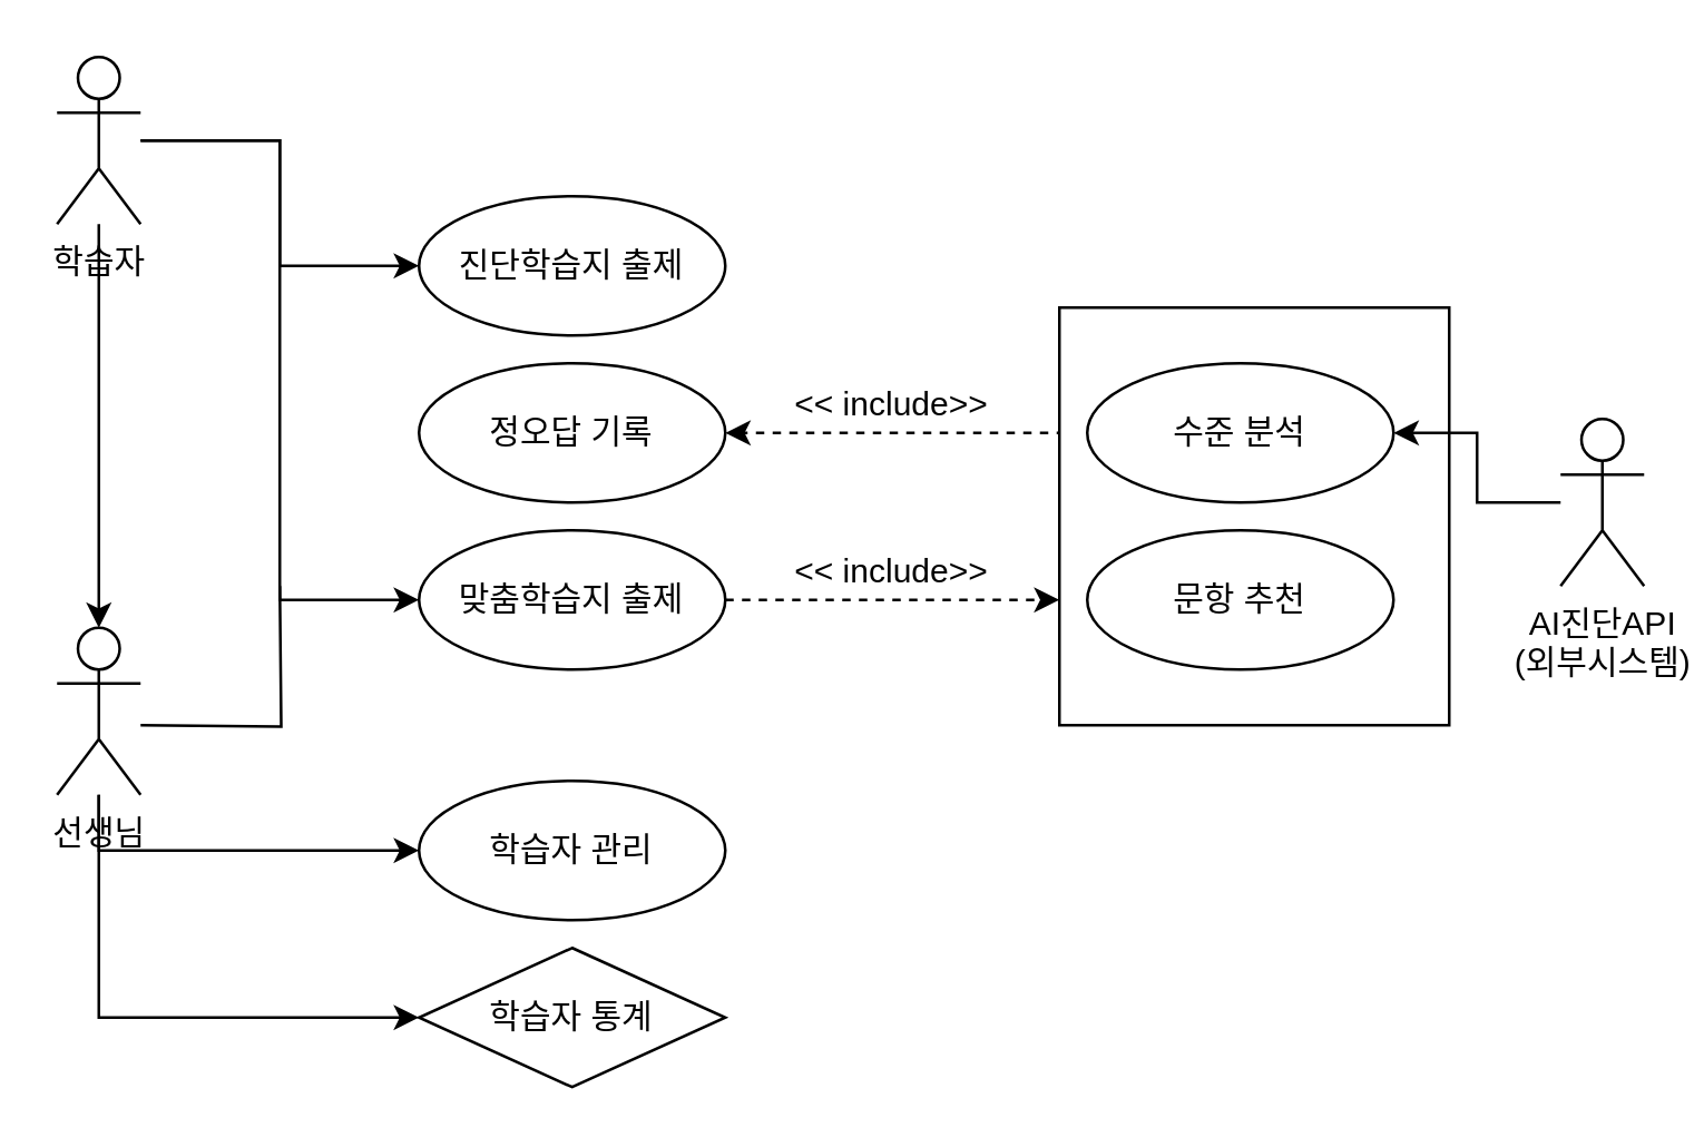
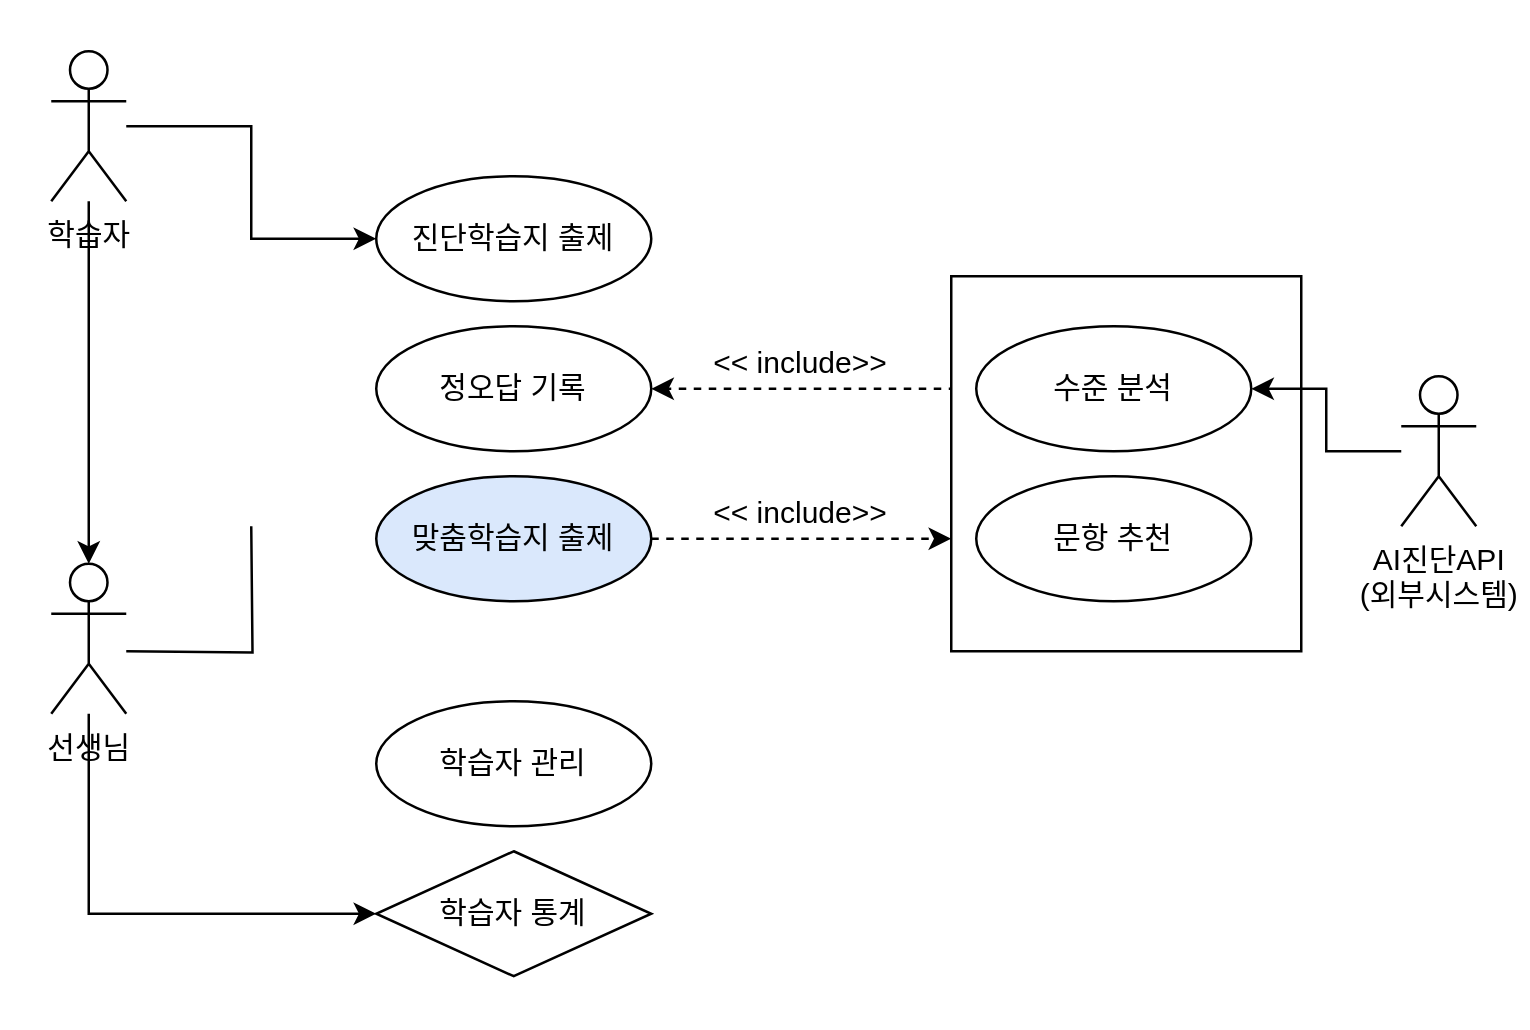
  <mxCell id="0" />
  <mxCell id="1" parent="0" />
  <mxCell id="2" style="edgeStyle=orthogonalEdgeStyle;rounded=0;orthogonalLoop=1;jettySize=auto;html=1;exitX=0;exitY=0.5;exitDx=0;exitDy=0;entryX=1;entryY=0.5;entryDx=0;entryDy=0;dashed=1;" parent="1" source="3" target="9" edge="1"><mxGeometry relative="1" as="geometry"><Array as="points"><mxPoint x="390" y="155" /></Array></mxGeometry></mxCell>
  <mxCell id="3" value="" style="rounded=0;whiteSpace=wrap;html=1;" parent="1" vertex="1"><mxGeometry x="380" y="110" width="140" height="150" as="geometry" /></mxCell>
  <mxCell id="4" style="edgeStyle=orthogonalEdgeStyle;rounded=0;orthogonalLoop=1;jettySize=auto;html=1;dashed=1;" parent="1" source="5" edge="1"><mxGeometry relative="1" as="geometry"><mxPoint x="380" y="215" as="targetPoint" /><Array as="points"><mxPoint x="380" y="215" /></Array></mxGeometry></mxCell>
- <mxCell id="5" value="맞춤학습지 출제" style="ellipse;whiteSpace=wrap;html=1;" parent="1" vertex="1"><mxGeometry x="150" y="190" width="110" height="50" as="geometry" /></mxCell>
+ <mxCell id="5" value="맞춤학습지 출제" style="ellipse;whiteSpace=wrap;html=1;fillColor=#dae8fc;" parent="1" vertex="1"><mxGeometry x="150" y="190" width="110" height="50" as="geometry" /></mxCell>
  <mxCell id="6" style="edgeStyle=orthogonalEdgeStyle;rounded=0;orthogonalLoop=1;jettySize=auto;html=1;" parent="1" source="8" target="18" edge="1"><mxGeometry relative="1" as="geometry"><Array as="points"><mxPoint x="35" y="365" /></Array></mxGeometry></mxCell>
- <mxCell id="7" style="edgeStyle=orthogonalEdgeStyle;rounded=0;orthogonalLoop=1;jettySize=auto;html=1;" parent="1" source="8" target="17" edge="1"><mxGeometry relative="1" as="geometry"><Array as="points"><mxPoint x="35" y="305" /></Array></mxGeometry></mxCell>
  <mxCell id="8" value="선생님" style="shape=umlActor;verticalLabelPosition=bottom;verticalAlign=top;html=1;outlineConnect=0;" parent="1" vertex="1"><mxGeometry x="20" y="225" width="30" height="60" as="geometry" /></mxCell>
  <mxCell id="9" value="정오답 기록" style="ellipse;whiteSpace=wrap;html=1;" parent="1" vertex="1"><mxGeometry x="150" y="130" width="110" height="50" as="geometry" /></mxCell>
  <mxCell id="10" value="진단학습지 출제" style="ellipse;whiteSpace=wrap;html=1;" parent="1" vertex="1"><mxGeometry x="150" y="70" width="110" height="50" as="geometry" /></mxCell>
  <mxCell id="11" style="edgeStyle=orthogonalEdgeStyle;rounded=0;orthogonalLoop=1;jettySize=auto;html=1;entryX=1;entryY=0.5;entryDx=0;entryDy=0;" parent="1" source="12" target="20" edge="1"><mxGeometry relative="1" as="geometry" /></mxCell>
  <mxCell id="12" value="AI진단API&lt;br&gt;(외부시스템)" style="shape=umlActor;verticalLabelPosition=bottom;verticalAlign=top;html=1;outlineConnect=0;" parent="1" vertex="1"><mxGeometry x="560" y="150" width="30" height="60" as="geometry" /></mxCell>
  <mxCell id="13" style="edgeStyle=orthogonalEdgeStyle;rounded=0;orthogonalLoop=1;jettySize=auto;html=1;entryX=0;entryY=0.5;entryDx=0;entryDy=0;" parent="1" source="16" target="10" edge="1"><mxGeometry relative="1" as="geometry" /></mxCell>
  <mxCell id="14" style="edgeStyle=orthogonalEdgeStyle;rounded=0;orthogonalLoop=1;jettySize=auto;html=1;" parent="1" source="16" target="8" edge="1"><mxGeometry relative="1" as="geometry" /></mxCell>
- <mxCell id="15" style="edgeStyle=orthogonalEdgeStyle;rounded=0;orthogonalLoop=1;jettySize=auto;html=1;entryX=0;entryY=0.5;entryDx=0;entryDy=0;" parent="1" source="16" target="5" edge="1"><mxGeometry relative="1" as="geometry" /></mxCell>
  <mxCell id="16" value="학습자" style="shape=umlActor;verticalLabelPosition=bottom;verticalAlign=top;html=1;outlineConnect=0;" parent="1" vertex="1"><mxGeometry x="20" y="20" width="30" height="60" as="geometry" /></mxCell>
  <mxCell id="17" value="학습자 관리" style="ellipse;whiteSpace=wrap;html=1;" parent="1" vertex="1"><mxGeometry x="150" y="280" width="110" height="50" as="geometry" /></mxCell>
  <mxCell id="18" value="학습자 통계" style="rhombus;whiteSpace=wrap;html=1;" parent="1" vertex="1"><mxGeometry x="150" y="340" width="110" height="50" as="geometry" /></mxCell>
  <mxCell id="19" value="" style="endArrow=none;html=1;rounded=0;edgeStyle=orthogonalEdgeStyle;" parent="1" edge="1"><mxGeometry width="50" height="50" relative="1" as="geometry"><mxPoint x="50" y="260" as="sourcePoint" /><mxPoint x="100" y="210" as="targetPoint" /></mxGeometry></mxCell>
  <mxCell id="20" value="수준 분석" style="ellipse;whiteSpace=wrap;html=1;" parent="1" vertex="1"><mxGeometry x="390" y="130" width="110" height="50" as="geometry" /></mxCell>
  <mxCell id="21" value="문항 추천" style="ellipse;whiteSpace=wrap;html=1;" parent="1" vertex="1"><mxGeometry x="390" y="190" width="110" height="50" as="geometry" /></mxCell>
  <mxCell id="22" value="&amp;lt;&amp;lt; include&amp;gt;&amp;gt;" style="text;html=1;strokeColor=none;fillColor=none;align=center;verticalAlign=middle;whiteSpace=wrap;rounded=0;" parent="1" vertex="1"><mxGeometry x="270" y="130" width="100" height="30" as="geometry" /></mxCell>
  <mxCell id="23" value="&amp;lt;&amp;lt; include&amp;gt;&amp;gt;" style="text;html=1;strokeColor=none;fillColor=none;align=center;verticalAlign=middle;whiteSpace=wrap;rounded=0;" parent="1" vertex="1"><mxGeometry x="270" y="190" width="100" height="30" as="geometry" /></mxCell>
